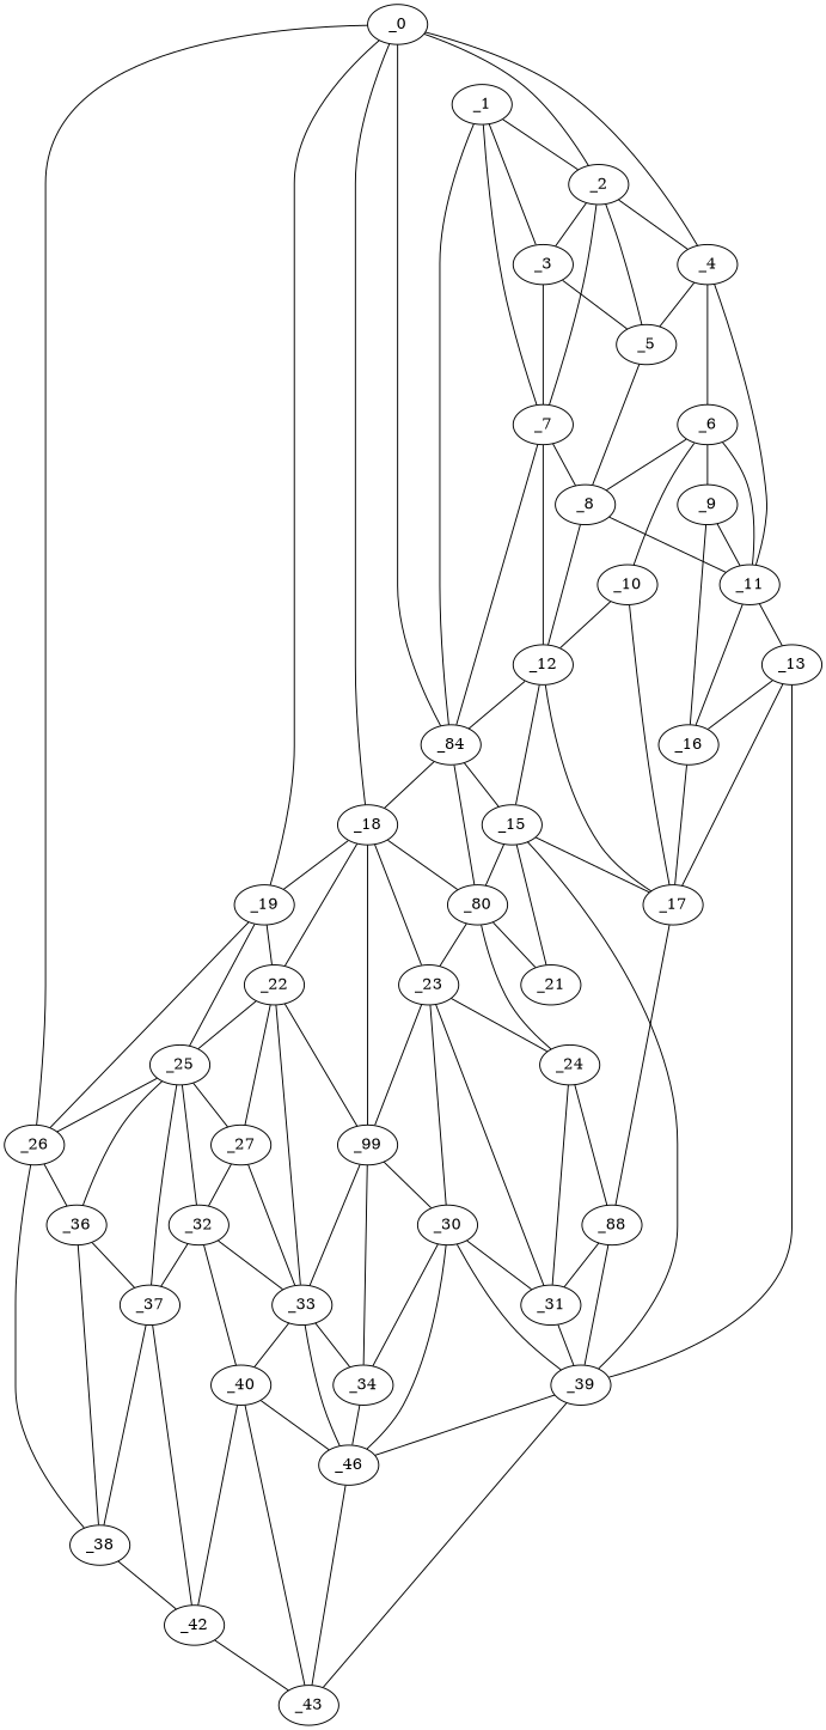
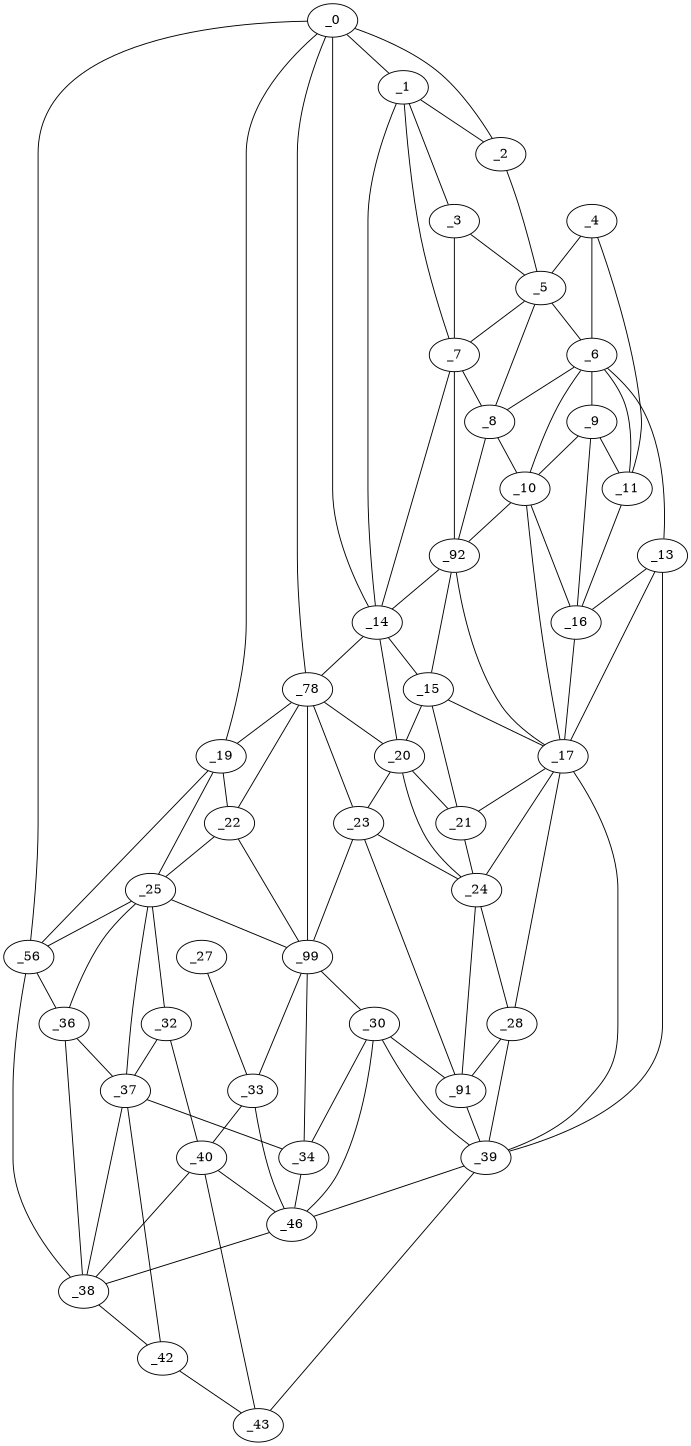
  graph {
    node [x=48 y=91]
    edge [valence=2]
    _0 [x=16 y=66]
    _1 [x=18 y=79]
    _2 [x=19 y=95]
-   _14 [y=87 label=_84]
-   _18 [x=59 y=46]
+   _14 [y=87]
+   _18 [x=59 y=46 label=_78]
    _19 [x=60 y=38]
-   _26 [x=84 y=2]
+   _26 [x=84 y=2 label=_56]
    _3 [x=21]
    _7 [x=34 y=92]
    _4 [x=24 y=106]
    _5 [x=29 y=99]
    _15
-   _20 [x=60 y=86 label=_80]
+   _20 [x=60 y=86]
    _22 [x=75 y=29]
    _23 [x=80 y=74]
    n16 [label=_99 x=90 y=58]
    _25 [x=83 y=14]
    _36 [x=98 y=9]
    _38 [x=105 y=7]
    _8 [x=36 y=101]
-   _12 [x=39 y=96]
+   _12 [x=39 y=96 label=_92]
    _6 [x=30 y=110]
    _11 [x=37 y=121]
    _17 [x=56 y=112]
    _21 [x=70 y=100]
    _24 [x=81 y=98]
    _27 [x=86 y=31]
    _33 [x=94 y=43]
-   _31 [x=91 y=84]
+   _31 [x=91 y=84 label=_91]
    _30 [x=91 y=74]
    _34 [x=94 y=57]
    _32 [x=93 y=32]
    _37 [x=102 y=20]
    _42 [x=119 y=41]
    _10 [x=37 y=106]
    _9 [x=36 y=110]
    _16 [y=115]
    _13 [x=44 y=124]
    _39 [x=105 y=101]
-   _28 [x=88 y=99 label=_88]
+   _28 [x=88 y=99]
    n41 [label=_46 x=113 y=53]
    _43 [x=119 y=47]
    _40 [x=107 y=37]
-   _0 -- _4 [valence=1]
+   _0 -- _1 [valence=1]
    _0 -- _2 [valence=1]
    _0 -- _14
    _0 -- _18
    _0 -- _19
    _0 -- _26 [valence=1]
    _1 -- _2
    _1 -- _14
    _1 -- _3 [valence=1]
    _1 -- _7 [valence=1]
-   _2 -- _3
-   _2 -- _4 [valence=1]
    _2 -- _5
    _14 -- _18 [valence=1]
    _14 -- _15 [valence=1]
    _14 -- _20
    _18 -- _19 [valence=1]
    _18 -- _20
    _18 -- _22
    _18 -- _23
    _18 -- n16 [valence=1]
    _19 -- _26 [valence=1]
    _19 -- _22
    _19 -- _25 [valence=1]
    _26 -- _36
    _26 -- _38 [valence=1]
    _3 -- _7
    _3 -- _5 [valence=1]
    _7 -- _14 [valence=1]
    _7 -- _8 [valence=1]
    _7 -- _12
    _4 -- _5
    _4 -- _6 [valence=1]
    _4 -- _11 [valence=1]
-   _2 -- _7 [valence=1]
+   _5 -- _7 [valence=1]
    _5 -- _8
+   _5 -- _6
    _15 -- _20
    _15 -- _17
    _15 -- _21
    _20 -- _23 [valence=1]
    _20 -- _21 [valence=1]
    _20 -- _24
    _22 -- n16 [valence=1]
    _22 -- _25
-   _22 -- _27 [valence=1]
-   _22 -- _33
    _23 -- n16
    _23 -- _24 [valence=1]
    _23 -- _31
-   _23 -- _30
    n16 -- _33
    n16 -- _30 [valence=1]
    n16 -- _34 [valence=1]
    _25 -- _26
    _25 -- _36
-   _25 -- _27
+   _25 -- n16
    _25 -- _32
    _25 -- _37
    _36 -- _38 [valence=1]
    _36 -- _37 [valence=1]
    _38 -- _42 [valence=1]
    _8 -- _12
-   _8 -- _11 [valence=1]
+   _8 -- _10 [valence=1]
    _12 -- _14
    _12 -- _15
    _12 -- _17
    _6 -- _8 [valence=1]
    _6 -- _11
    _6 -- _10
    _6 -- _9
    _11 -- _16
-   _11 -- _13 [valence=1]
-   _15 -- _39
+   _6 -- _13 [valence=1]
+   _17 -- _21 [valence=1]
+   _17 -- _24
+   _17 -- _39
    _17 -- _28 [valence=1]
+   _21 -- _24
    _24 -- _31
    _24 -- _28 [valence=1]
    _27 -- _33
-   _27 -- _32 [valence=1]
-   _33 -- _34
+   _37 -- _34
    _33 -- n41
    _33 -- _40
    _31 -- _39 [valence=1]
    _30 -- _31
    _30 -- _34
    _30 -- _39 [valence=1]
    _30 -- n41
    _34 -- n41 [valence=1]
-   _32 -- _33
    _32 -- _37
    _32 -- _40
    _37 -- _38
    _37 -- _42 [valence=1]
    _42 -- _43 [valence=1]
    _10 -- _12
    _10 -- _17
+   _10 -- _16 [valence=1]
    _9 -- _11
+   _9 -- _10
    _9 -- _16
    _16 -- _17
    _13 -- _17 [valence=1]
    _13 -- _16
    _13 -- _39 [valence=1]
    _39 -- n41
    _39 -- _43 [valence=1]
    _28 -- _31
    _28 -- _39
-   n41 -- _43
-   _40 -- _42
+   n41 -- _38
+   _40 -- _38
    _40 -- n41 [valence=1]
    _40 -- _43
  }
